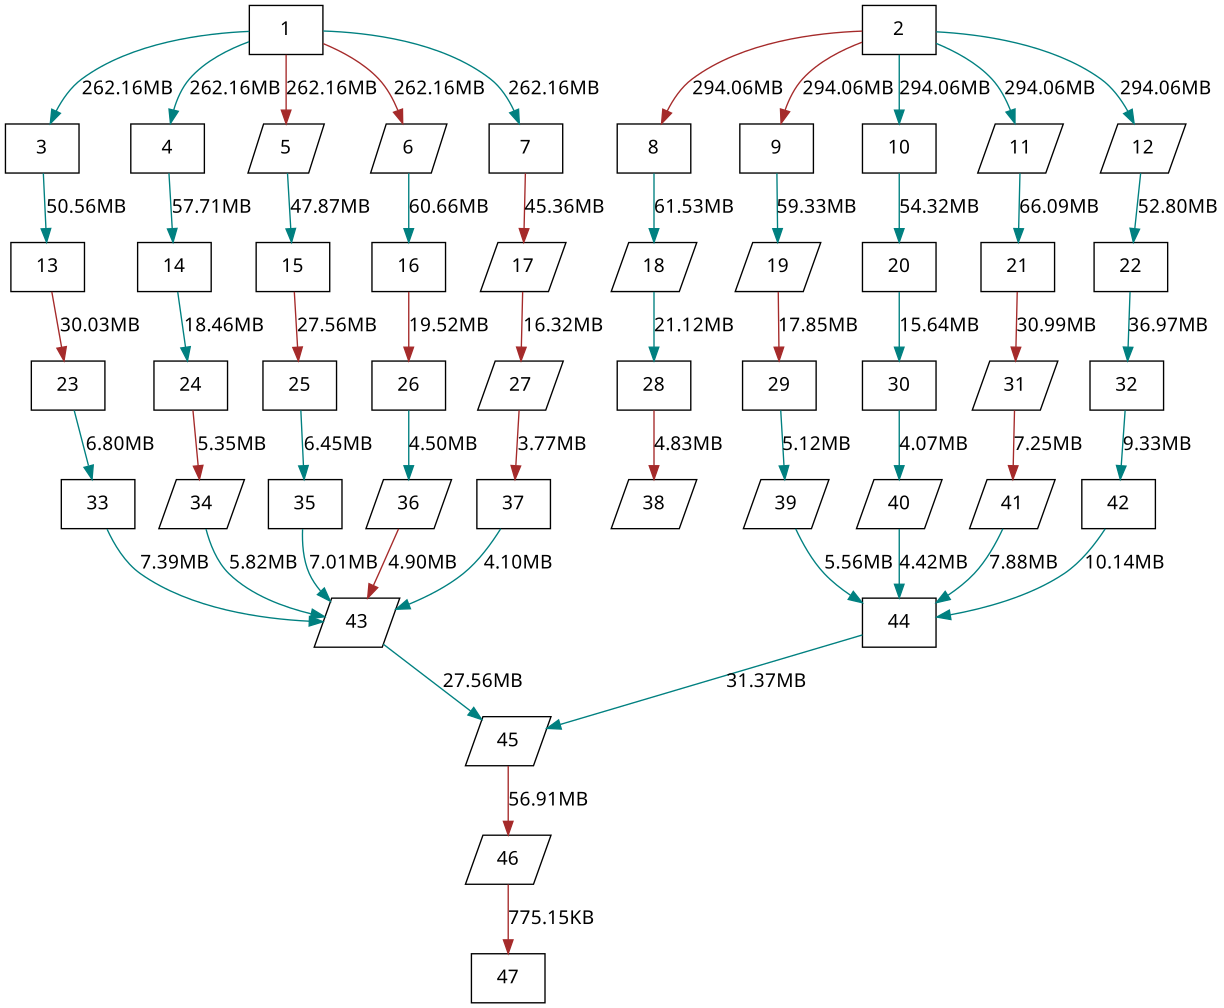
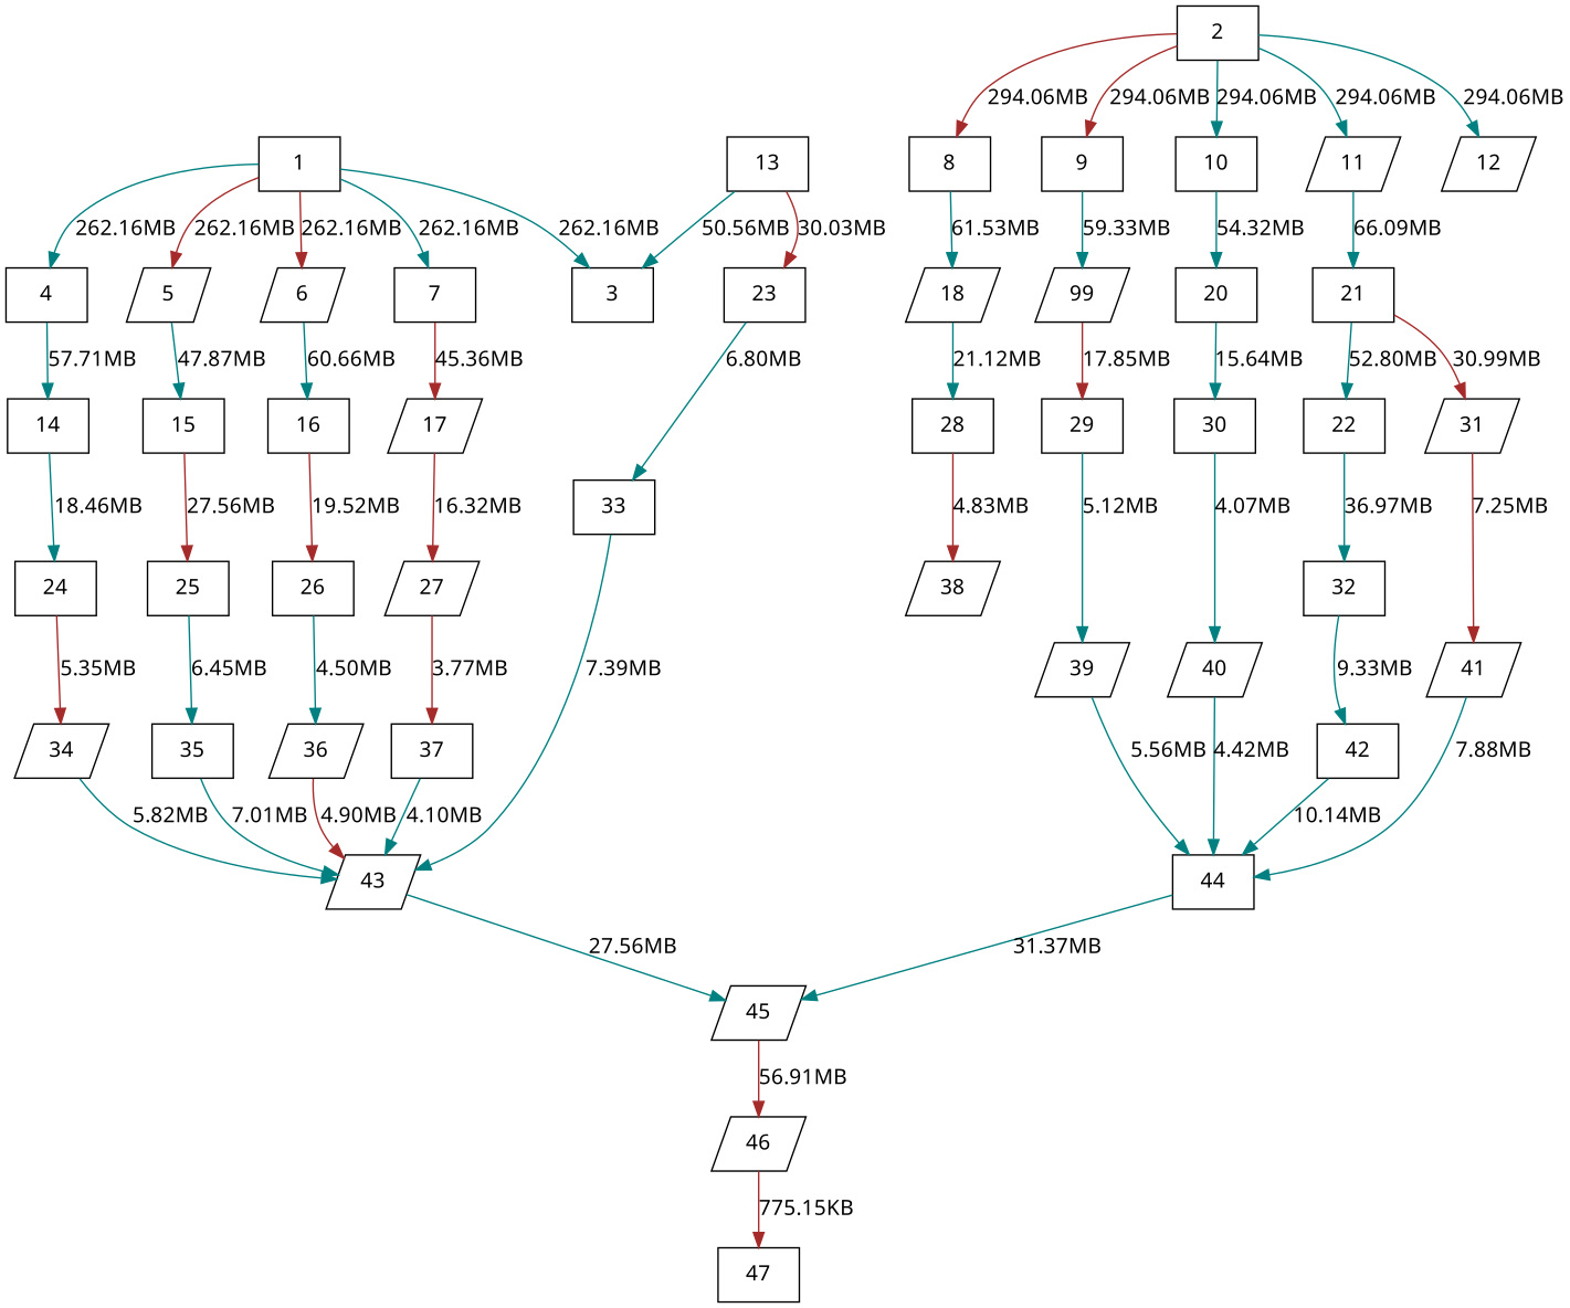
  digraph {
    fontname="Noto Sans"
    node [fontname="Noto Sans" shape=box]
    edge [color=teal fontname="Noto Sans"]
    n1 [label=1]
    n2 [label=3]
    n3 [label=4]
    n4 [label=5 shape=parallelogram]
    n5 [label=6 shape=parallelogram]
    n6 [label=7]
    n7 [label=13]
    n8 [label=14]
    n9 [label=15]
    n10 [label=16]
    n11 [label=17 shape=parallelogram]
    n12 [label=2]
    n13 [label=8]
    n14 [label=9]
    n15 [label=10]
    n16 [label=11 shape=parallelogram]
    n17 [label=12 shape=parallelogram]
    n18 [label=18 shape=parallelogram]
-   n19 [label=19 shape=parallelogram]
+   n19 [label=99 shape=parallelogram]
    n20 [label=20]
    n21 [label=21]
    n22 [label=22]
    n23 [label=23]
    n24 [label=24]
    n25 [label=25]
    n26 [label=26]
    n27 [label=27 shape=parallelogram]
    n28 [label=28]
    n29 [label=29]
    n30 [label=30]
    n31 [label=31 shape=parallelogram]
    n32 [label=32]
    n33 [label=33]
    n34 [label=34 shape=parallelogram]
    n35 [label=35]
    n36 [label=36 shape=parallelogram]
    n37 [label=37]
    n38 [label=38 shape=parallelogram]
    n39 [label=39 shape=parallelogram]
    n40 [label=40 shape=parallelogram]
    n41 [label=41 shape=parallelogram]
    n42 [label=42]
    n43 [label=43 shape=parallelogram]
    n44 [label=44]
    n45 [label=45 shape=parallelogram]
    n46 [label=46 shape=parallelogram]
    n47 [label=47]
    n1 -> n2 [label="262.16MB"]
    n1 -> n3 [label="262.16MB"]
    n1 -> n4 [color=brown label="262.16MB"]
    n1 -> n5 [color=brown label="262.16MB"]
    n1 -> n6 [label="262.16MB"]
-   n2 -> n7 [label="50.56MB"]
+   n7 -> n2 [label="50.56MB"]
    n3 -> n8 [label="57.71MB"]
    n4 -> n9 [label="47.87MB"]
    n5 -> n10 [label="60.66MB"]
    n6 -> n11 [color=brown label="45.36MB"]
    n7 -> n23 [color=brown label="30.03MB"]
    n8 -> n24 [label="18.46MB"]
    n9 -> n25 [color=brown label="27.56MB"]
    n10 -> n26 [color=brown label="19.52MB"]
    n11 -> n27 [color=brown label="16.32MB"]
    n12 -> n13 [color=brown label="294.06MB"]
    n12 -> n14 [color=brown label="294.06MB"]
    n12 -> n15 [label="294.06MB"]
    n12 -> n16 [label="294.06MB"]
    n12 -> n17 [label="294.06MB"]
    n13 -> n18 [label="61.53MB"]
    n14 -> n19 [label="59.33MB"]
    n15 -> n20 [label="54.32MB"]
    n16 -> n21 [label="66.09MB"]
-   n17 -> n22 [label="52.80MB"]
+   n21 -> n22 [label="52.80MB"]
    n18 -> n28 [label="21.12MB"]
    n19 -> n29 [color=brown label="17.85MB"]
    n20 -> n30 [label="15.64MB"]
    n21 -> n31 [color=brown label="30.99MB"]
    n22 -> n32 [label="36.97MB"]
    n23 -> n33 [label="6.80MB"]
    n24 -> n34 [color=brown label="5.35MB"]
    n25 -> n35 [label="6.45MB"]
    n26 -> n36 [label="4.50MB"]
    n27 -> n37 [color=brown label="3.77MB"]
    n28 -> n38 [color=brown label="4.83MB"]
    n29 -> n39 [label="5.12MB"]
    n30 -> n40 [label="4.07MB"]
    n31 -> n41 [color=brown label="7.25MB"]
    n32 -> n42 [label="9.33MB"]
    n33 -> n43 [label="7.39MB"]
    n34 -> n43 [label="5.82MB"]
    n35 -> n43 [label="7.01MB"]
    n36 -> n43 [color=brown label="4.90MB"]
    n37 -> n43 [label="4.10MB"]
    n39 -> n44 [label="5.56MB"]
    n40 -> n44 [label="4.42MB"]
    n41 -> n44 [label="7.88MB"]
    n42 -> n44 [label="10.14MB"]
    n43 -> n45 [label="27.56MB"]
    n44 -> n45 [label="31.37MB"]
    n45 -> n46 [color=brown label="56.91MB"]
    n46 -> n47 [color=brown label="775.15KB"]
  }
